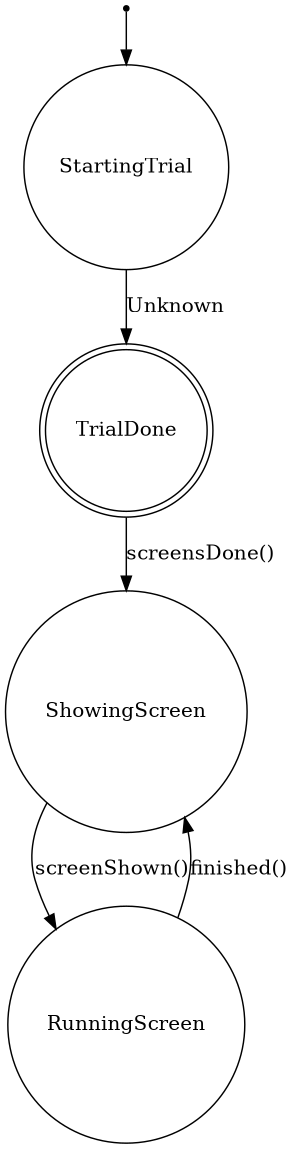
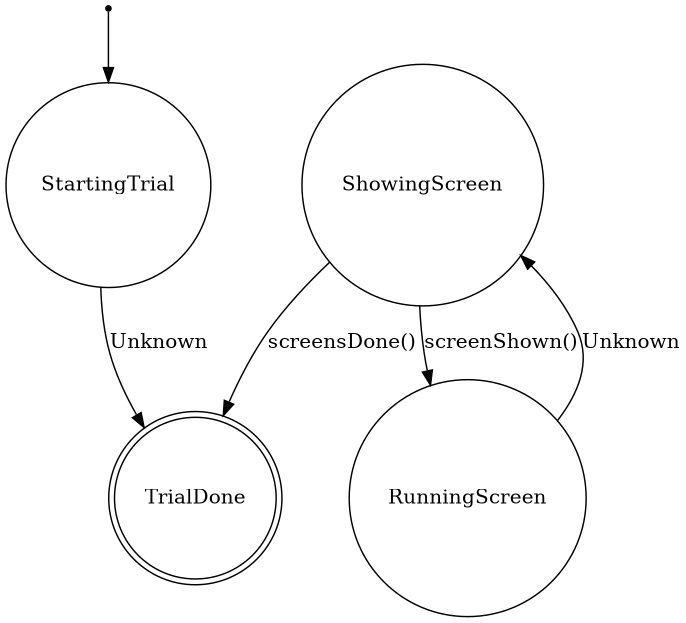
  digraph {
    node [shape=circle]
    __init__ [shape=point]
    n2 [label=StartingTrial]
    n3 [label=TrialDone shape=doublecircle]
    n4 [label=ShowingScreen]
    n5 [label=RunningScreen]
    __init__ -> n2
    n2 -> n3 [label=Unknown]
-   n3 -> n4 [label="screensDone()"]
+   n4 -> n3 [label="screensDone()"]
    n4 -> n5 [label="screenShown()"]
-   n5 -> n4 [label="finished()"]
+   n5 -> n4 [label=Unknown]
  }
